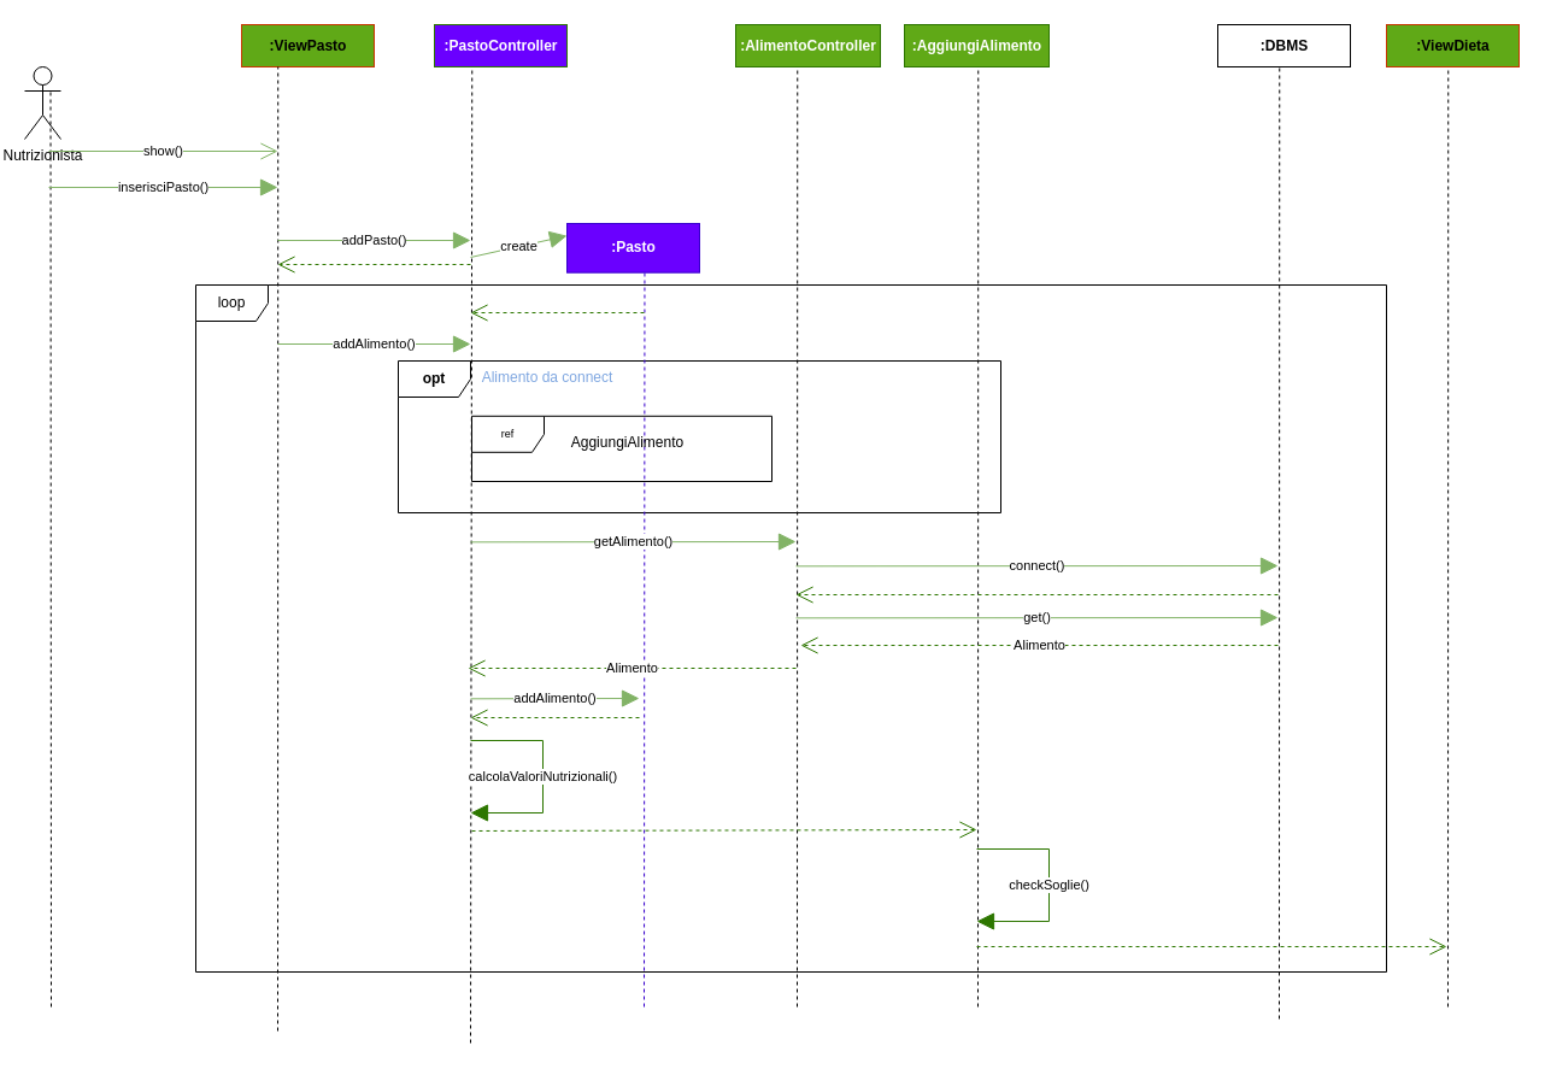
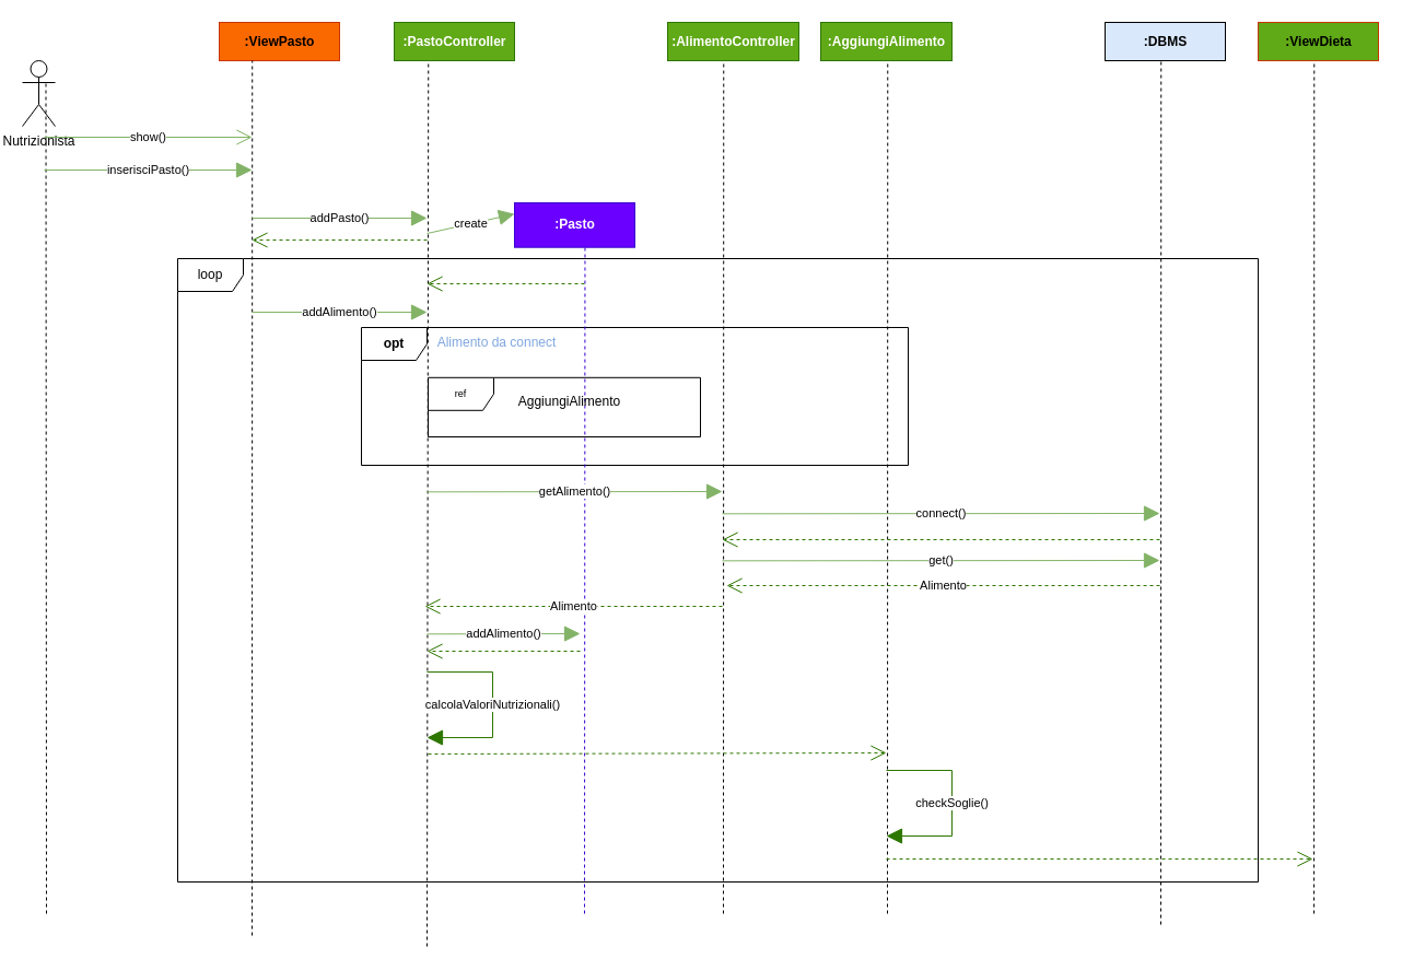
  <mxCell id="0" />
  <mxCell id="1" parent="0" />
  <mxCell id="2" value="loop" style="shape=umlFrame;whiteSpace=wrap;html=1;" parent="1" vertex="1"><mxGeometry x="162" y="236" width="988" height="570" as="geometry" /></mxCell>
  <mxCell id="3" value="opt" style="shape=umlFrame;whiteSpace=wrap;html=1;fontStyle=1" parent="1" vertex="1"><mxGeometry x="330" y="299" width="500" height="126" as="geometry" /></mxCell>
  <mxCell id="4" value="Nutrizionista" style="shape=umlActor;verticalLabelPosition=bottom;verticalAlign=top;html=1;outlineConnect=0;" parent="1" vertex="1"><mxGeometry x="20" y="55" width="30" height="60" as="geometry" /></mxCell>
  <mxCell id="5" value="" style="endArrow=none;html=1;rounded=0;dashed=1;" parent="1" edge="1"><mxGeometry width="50" height="50" relative="1" as="geometry"><mxPoint x="42" y="835" as="sourcePoint" /><mxPoint x="41.5" y="75" as="targetPoint" /></mxGeometry></mxCell>
  <mxCell id="6" value="create" style="endArrow=block;endSize=12;html=1;rounded=0;fillColor=#d5e8d4;gradientColor=#97d077;strokeColor=#82b366;entryX=0;entryY=0.25;entryDx=0;entryDy=0;endFill=1;" parent="1" target="21" edge="1"><mxGeometry width="160" relative="1" as="geometry"><mxPoint x="390" y="213" as="sourcePoint" /><mxPoint x="470" y="193.338" as="targetPoint" /></mxGeometry></mxCell>
- <mxCell id="7" value="&lt;b&gt;:PastoController&lt;/b&gt;" style="html=1;fillColor=#6a00ff;fontColor=#ffffff;strokeColor=#2D7600;" parent="1" vertex="1"><mxGeometry x="360" y="20" width="110" height="35" as="geometry" /></mxCell>
- <mxCell id="8" value="&lt;b&gt;:ViewPasto&lt;/b&gt;" style="html=1;fillColor=#60a917;fontColor=#000000;strokeColor=#C73500;" parent="1" vertex="1"><mxGeometry x="200" y="20" width="110" height="35" as="geometry" /></mxCell>
+ <mxCell id="7" value="&lt;b&gt;:PastoController&lt;/b&gt;" style="html=1;fillColor=#60a917;fontColor=#ffffff;strokeColor=#2D7600;" parent="1" vertex="1"><mxGeometry x="360" y="20" width="110" height="35" as="geometry" /></mxCell>
+ <mxCell id="8" value="&lt;b&gt;:ViewPasto&lt;/b&gt;" style="html=1;fillColor=#fa6800;fontColor=#000000;strokeColor=#C73500;" parent="1" vertex="1"><mxGeometry x="200" y="20" width="110" height="35" as="geometry" /></mxCell>
  <mxCell id="9" value="" style="endArrow=none;html=1;rounded=0;dashed=1;" parent="1" edge="1"><mxGeometry width="50" height="50" relative="1" as="geometry"><mxPoint x="230" y="855" as="sourcePoint" /><mxPoint x="230.23" y="55" as="targetPoint" /></mxGeometry></mxCell>
  <mxCell id="10" value="show()" style="endArrow=open;endSize=12;html=1;rounded=0;fillColor=#d5e8d4;gradientColor=#97d077;strokeColor=#82b366;" parent="1" edge="1"><mxGeometry width="160" relative="1" as="geometry"><mxPoint x="40" y="125" as="sourcePoint" /><mxPoint x="230" y="125" as="targetPoint" /></mxGeometry></mxCell>
  <mxCell id="11" value="inserisciPasto()" style="endArrow=block;endSize=12;html=1;rounded=0;fillColor=#d5e8d4;gradientColor=#97d077;strokeColor=#82b366;endFill=1;" parent="1" edge="1"><mxGeometry width="160" relative="1" as="geometry"><mxPoint x="40" y="155" as="sourcePoint" /><mxPoint x="230" y="155" as="targetPoint" /></mxGeometry></mxCell>
  <mxCell id="12" value="" style="endArrow=none;html=1;rounded=0;dashed=1;" parent="1" edge="1"><mxGeometry width="50" height="50" relative="1" as="geometry"><mxPoint x="390" y="865" as="sourcePoint" /><mxPoint x="391.26" y="55" as="targetPoint" /></mxGeometry></mxCell>
  <mxCell id="13" value="addPasto()" style="endArrow=block;endSize=12;html=1;rounded=0;fillColor=#d5e8d4;gradientColor=#97d077;strokeColor=#82b366;endFill=1;" parent="1" edge="1"><mxGeometry width="160" relative="1" as="geometry"><mxPoint x="230" y="199" as="sourcePoint" /><mxPoint x="390" y="199" as="targetPoint" /></mxGeometry></mxCell>
  <mxCell id="14" value="" style="endArrow=open;endFill=1;endSize=12;html=1;rounded=0;fillColor=#60a917;strokeColor=#2D7600;dashed=1;" parent="1" edge="1"><mxGeometry width="160" relative="1" as="geometry"><mxPoint x="390" y="219" as="sourcePoint" /><mxPoint x="230" y="219" as="targetPoint" /></mxGeometry></mxCell>
  <mxCell id="15" value="addAlimento()" style="endArrow=block;endSize=12;html=1;rounded=0;fillColor=#d5e8d4;gradientColor=#97d077;strokeColor=#82b366;endFill=1;" parent="1" edge="1"><mxGeometry width="160" relative="1" as="geometry"><mxPoint x="230" y="285" as="sourcePoint" /><mxPoint x="390" y="285" as="targetPoint" /><mxPoint as="offset" /></mxGeometry></mxCell>
  <mxCell id="16" value="calcolaValoriNutrizionali()" style="endArrow=block;endFill=1;endSize=12;html=1;rounded=0;fillColor=#60a917;strokeColor=#2D7600;" parent="1" edge="1"><mxGeometry width="160" relative="1" as="geometry"><mxPoint x="390" y="614" as="sourcePoint" /><mxPoint x="390" y="674" as="targetPoint" /><Array as="points"><mxPoint x="450" y="614" /><mxPoint x="450" y="674" /></Array></mxGeometry></mxCell>
  <mxCell id="17" value="" style="endArrow=open;endFill=1;endSize=12;html=1;rounded=0;fillColor=#60a917;strokeColor=#2D7600;dashed=1;" parent="1" edge="1"><mxGeometry width="160" relative="1" as="geometry"><mxPoint x="530" y="595" as="sourcePoint" /><mxPoint x="390" y="595" as="targetPoint" /></mxGeometry></mxCell>
  <mxCell id="18" value="addAlimento()" style="endArrow=block;endSize=12;html=1;rounded=0;fillColor=#d5e8d4;gradientColor=#97d077;strokeColor=#82b366;endFill=1;" parent="1" edge="1"><mxGeometry width="160" relative="1" as="geometry"><mxPoint x="390" y="579.33" as="sourcePoint" /><mxPoint x="530" y="579" as="targetPoint" /></mxGeometry></mxCell>
  <mxCell id="19" value="&lt;b&gt;:AlimentoController&lt;/b&gt;" style="html=1;fillColor=#60a917;fontColor=#ffffff;strokeColor=#2D7600;" parent="1" vertex="1"><mxGeometry x="610" y="20" width="120" height="35" as="geometry" /></mxCell>
  <mxCell id="20" value="" style="endArrow=none;html=1;rounded=0;dashed=1;" parent="1" edge="1"><mxGeometry width="50" height="50" relative="1" as="geometry"><mxPoint x="661" y="835" as="sourcePoint" /><mxPoint x="661.26" y="55" as="targetPoint" /></mxGeometry></mxCell>
  <mxCell id="21" value="&lt;b&gt;:Pasto&lt;/b&gt;" style="html=1;fillColor=#6a00ff;fontColor=#ffffff;strokeColor=#3700CC;" parent="1" vertex="1"><mxGeometry x="470" y="185" width="110" height="40.676" as="geometry" /></mxCell>
  <mxCell id="22" value="" style="endArrow=none;html=1;rounded=0;dashed=1;fillColor=#6a00ff;strokeColor=#3700CC;" parent="1" edge="1"><mxGeometry width="50" height="50" relative="1" as="geometry"><mxPoint x="534" y="835" as="sourcePoint" /><mxPoint x="534.46" y="225.676" as="targetPoint" /></mxGeometry></mxCell>
  <mxCell id="23" value="" style="group" parent="1" vertex="1" connectable="0"><mxGeometry x="391" y="343.76" width="249" height="55.24" as="geometry" /></mxCell>
  <mxCell id="24" value="AggiungiAlimento" style="text;align=center;fontStyle=0;verticalAlign=middle;spacingLeft=3;spacingRight=3;rotatable=0;points=[[0,0.5],[1,0.5]];portConstraint=eastwest;fontColor=#000000;" parent="23" vertex="1"><mxGeometry x="89.64" width="79.68" height="45.311" as="geometry" /></mxCell>
  <mxCell id="25" value="ref" style="shape=umlFrame;whiteSpace=wrap;html=1;fontSize=9;fontColor=#000000;strokeColor=#000000;fillColor=#FFFFFF;gradientColor=none;" parent="23" vertex="1"><mxGeometry y="1.053" width="249" height="54.187" as="geometry" /></mxCell>
  <mxCell id="26" value="Alimento da connect" style="text;align=center;fontStyle=0;verticalAlign=middle;spacingLeft=3;spacingRight=3;rotatable=0;points=[[0,0.5],[1,0.5]];portConstraint=eastwest;fontColor=#7EA6E0;" parent="1" vertex="1"><mxGeometry x="414" y="299" width="80" height="26" as="geometry" /></mxCell>
  <mxCell id="27" value="&lt;b&gt;:AggiungiAlimento&lt;/b&gt;" style="html=1;fillColor=#60a917;fontColor=#ffffff;strokeColor=#2D7600;" parent="1" vertex="1"><mxGeometry x="750" y="20" width="120" height="35" as="geometry" /></mxCell>
  <mxCell id="28" value="" style="endArrow=none;html=1;rounded=0;dashed=1;" parent="1" edge="1"><mxGeometry width="50" height="50" relative="1" as="geometry"><mxPoint x="811" y="835" as="sourcePoint" /><mxPoint x="811.26" y="55" as="targetPoint" /></mxGeometry></mxCell>
  <mxCell id="29" value="" style="endArrow=open;endFill=1;endSize=12;html=1;rounded=0;fillColor=#60a917;strokeColor=#2D7600;dashed=1;" parent="1" edge="1"><mxGeometry width="160" relative="1" as="geometry"><mxPoint x="391" y="689" as="sourcePoint" /><mxPoint x="810" y="688" as="targetPoint" /></mxGeometry></mxCell>
  <mxCell id="30" value="&lt;b&gt;:ViewDieta&lt;/b&gt;" style="html=1;fillColor=#60a917;fontColor=#000000;strokeColor=#C73500;" parent="1" vertex="1"><mxGeometry x="1150" y="20" width="110" height="35" as="geometry" /></mxCell>
  <mxCell id="31" value="" style="endArrow=none;html=1;rounded=0;dashed=1;" parent="1" edge="1"><mxGeometry width="50" height="50" relative="1" as="geometry"><mxPoint x="1201" y="835" as="sourcePoint" /><mxPoint x="1201.26" y="55" as="targetPoint" /></mxGeometry></mxCell>
  <mxCell id="32" value="checkSoglie()" style="endArrow=block;endFill=1;endSize=12;html=1;rounded=0;fillColor=#60a917;strokeColor=#2D7600;" parent="1" edge="1"><mxGeometry width="160" relative="1" as="geometry"><mxPoint x="810" y="704" as="sourcePoint" /><mxPoint x="810" y="764" as="targetPoint" /><Array as="points"><mxPoint x="870" y="704" /><mxPoint x="870" y="764" /></Array></mxGeometry></mxCell>
  <mxCell id="33" value="" style="endArrow=open;endFill=1;endSize=12;html=1;rounded=0;fillColor=#60a917;strokeColor=#2D7600;dashed=1;" parent="1" edge="1"><mxGeometry width="160" relative="1" as="geometry"><mxPoint x="810" y="785" as="sourcePoint" /><mxPoint x="1200" y="785" as="targetPoint" /></mxGeometry></mxCell>
  <mxCell id="34" value="" style="endArrow=open;endFill=1;endSize=12;html=1;rounded=0;fillColor=#60a917;strokeColor=#2D7600;dashed=1;" parent="1" edge="1"><mxGeometry width="160" relative="1" as="geometry"><mxPoint x="534" y="259" as="sourcePoint" /><mxPoint x="390" y="259" as="targetPoint" /></mxGeometry></mxCell>
- <mxCell id="35" value="&lt;b&gt;:DBMS&lt;/b&gt;" style="html=1;" vertex="1" parent="1"><mxGeometry x="1010" y="20" width="110" height="35" as="geometry" /></mxCell>
+ <mxCell id="35" value="&lt;b&gt;:DBMS&lt;/b&gt;" style="html=1;fillColor=#dae8fc;" vertex="1" parent="1"><mxGeometry x="1010" y="20" width="110" height="35" as="geometry" /></mxCell>
  <mxCell id="36" value="" style="endArrow=none;html=1;rounded=0;dashed=1;" edge="1" parent="1"><mxGeometry width="50" height="50" relative="1" as="geometry"><mxPoint x="1061" y="845" as="sourcePoint" /><mxPoint x="1061.26" y="56" as="targetPoint" /></mxGeometry></mxCell>
  <mxCell id="37" value="getAlimento()" style="endArrow=block;endSize=12;html=1;rounded=0;fillColor=#d5e8d4;gradientColor=#97d077;strokeColor=#82b366;endFill=1;" edge="1" parent="1"><mxGeometry width="160" relative="1" as="geometry"><mxPoint x="390" y="449.33" as="sourcePoint" /><mxPoint x="660" y="449" as="targetPoint" /></mxGeometry></mxCell>
  <mxCell id="38" value="connect()" style="endArrow=block;endSize=12;html=1;rounded=0;fillColor=#d5e8d4;gradientColor=#97d077;strokeColor=#82b366;endFill=1;" edge="1" parent="1"><mxGeometry width="160" relative="1" as="geometry"><mxPoint x="660" y="469.33" as="sourcePoint" /><mxPoint x="1060" y="469" as="targetPoint" /></mxGeometry></mxCell>
  <mxCell id="39" value="get()" style="endArrow=block;endSize=12;html=1;rounded=0;fillColor=#d5e8d4;gradientColor=#97d077;strokeColor=#82b366;endFill=1;" edge="1" parent="1"><mxGeometry width="160" relative="1" as="geometry"><mxPoint x="660" y="512.33" as="sourcePoint" /><mxPoint x="1060" y="512" as="targetPoint" /></mxGeometry></mxCell>
  <mxCell id="40" value="" style="endArrow=open;endFill=1;endSize=12;html=1;rounded=0;fillColor=#60a917;strokeColor=#2D7600;dashed=1;" edge="1" parent="1"><mxGeometry width="160" relative="1" as="geometry"><mxPoint x="1060" y="493" as="sourcePoint" /><mxPoint x="660" y="493" as="targetPoint" /></mxGeometry></mxCell>
  <mxCell id="41" value="Alimento" style="endArrow=open;endFill=1;endSize=12;html=1;rounded=0;fillColor=#60a917;strokeColor=#2D7600;dashed=1;" edge="1" parent="1"><mxGeometry width="160" relative="1" as="geometry"><mxPoint x="1060" y="535" as="sourcePoint" /><mxPoint x="664" y="535" as="targetPoint" /></mxGeometry></mxCell>
  <mxCell id="42" value="Alimento" style="endArrow=open;endFill=1;endSize=12;html=1;rounded=0;fillColor=#60a917;strokeColor=#2D7600;dashed=1;" edge="1" parent="1"><mxGeometry width="160" relative="1" as="geometry"><mxPoint x="660" y="554" as="sourcePoint" /><mxPoint x="388" y="554" as="targetPoint" /></mxGeometry></mxCell>
